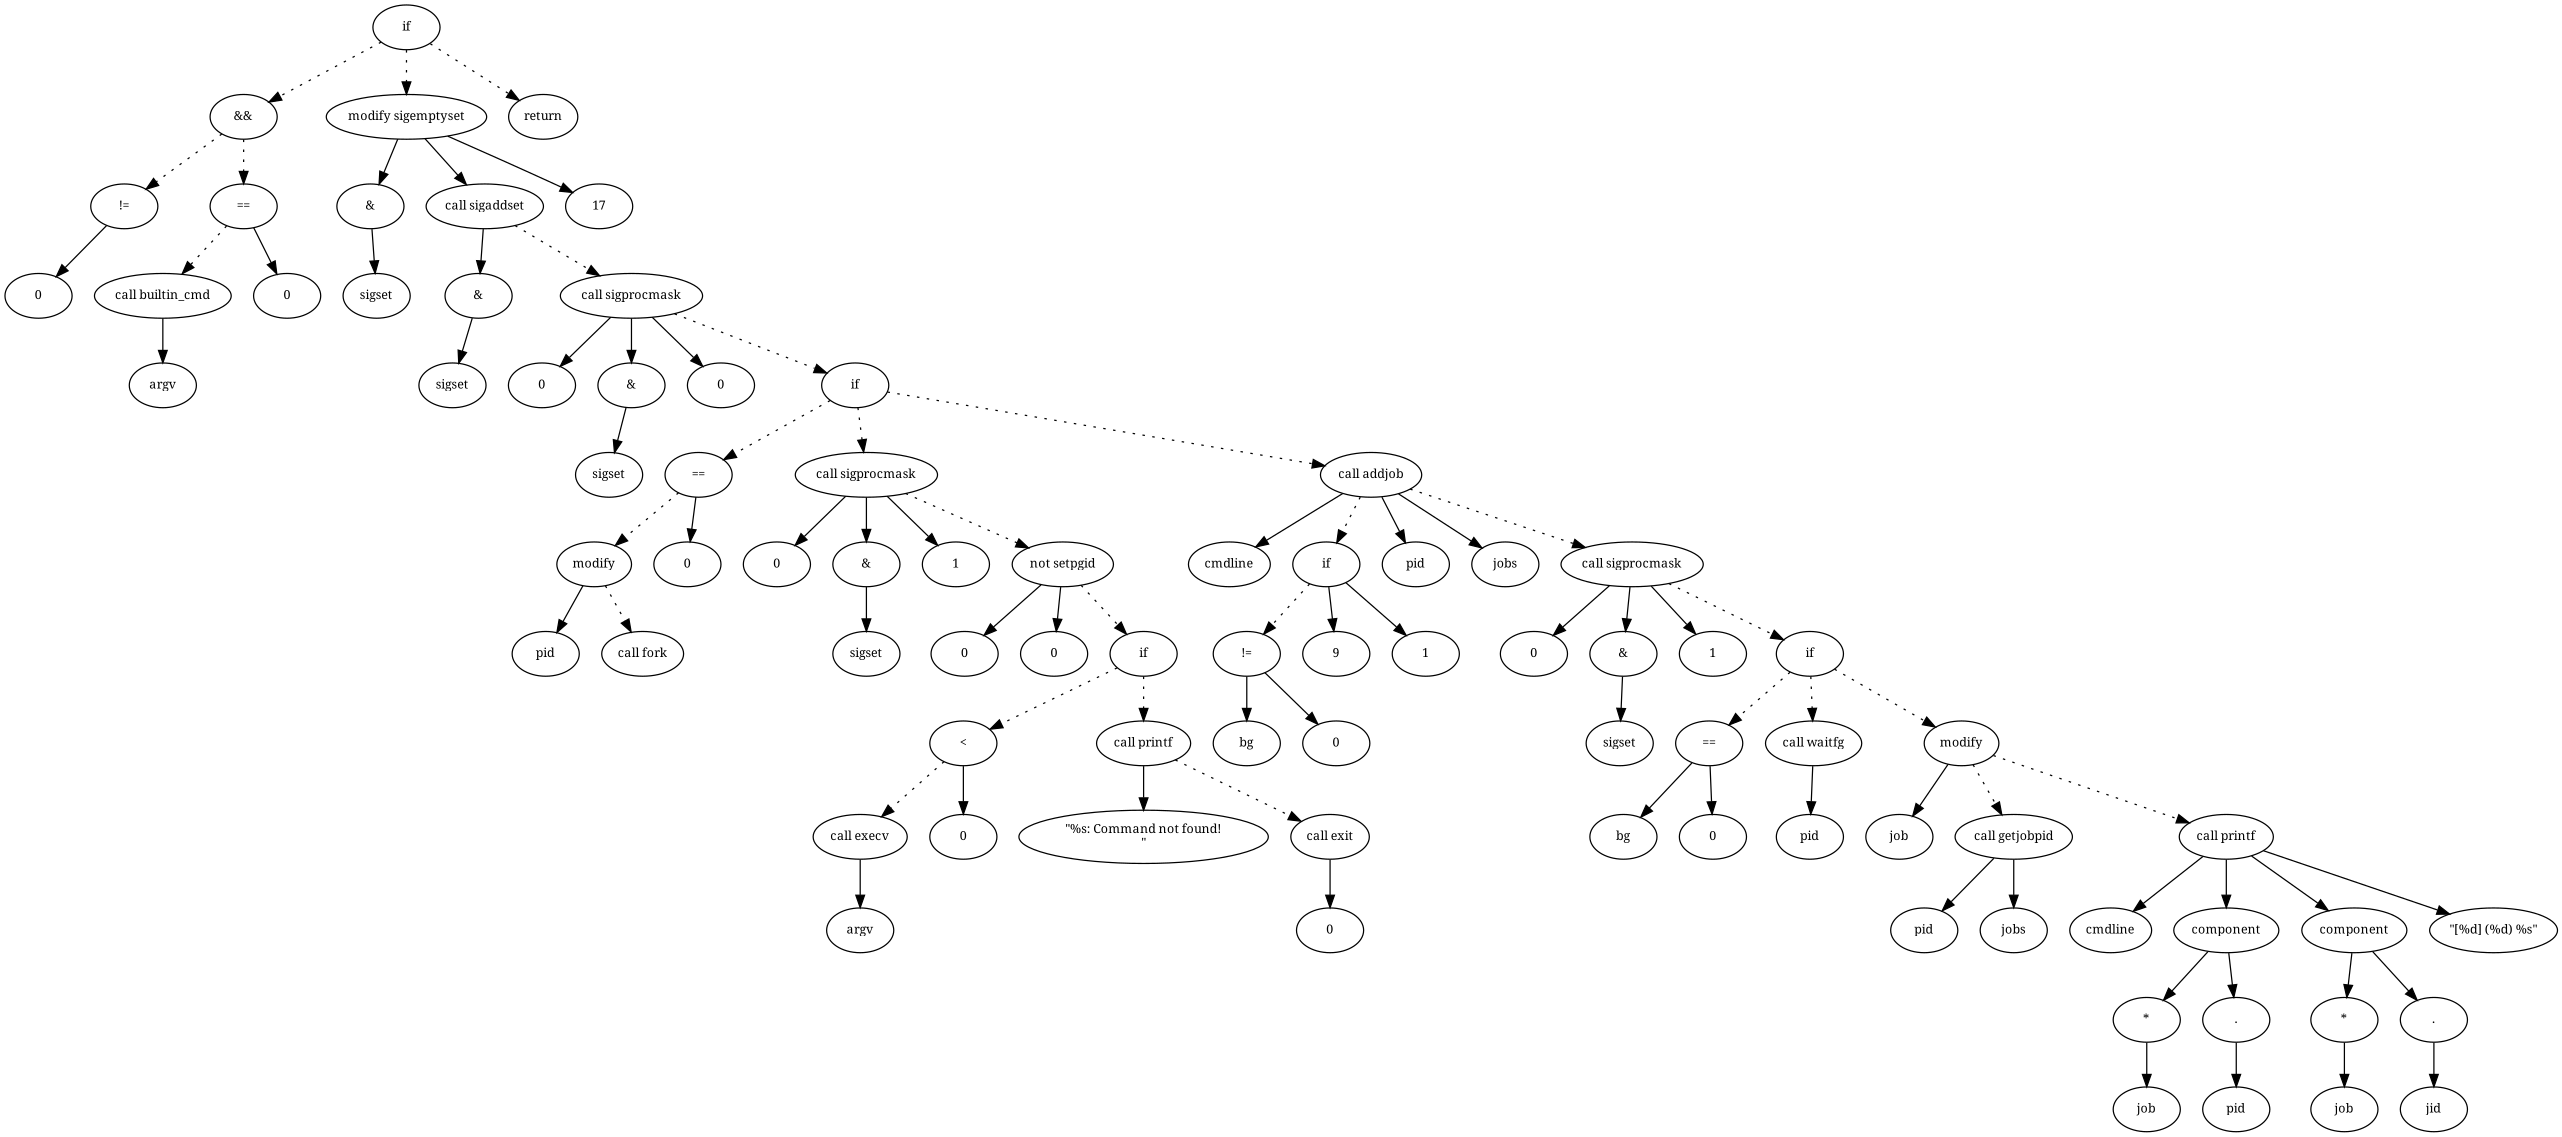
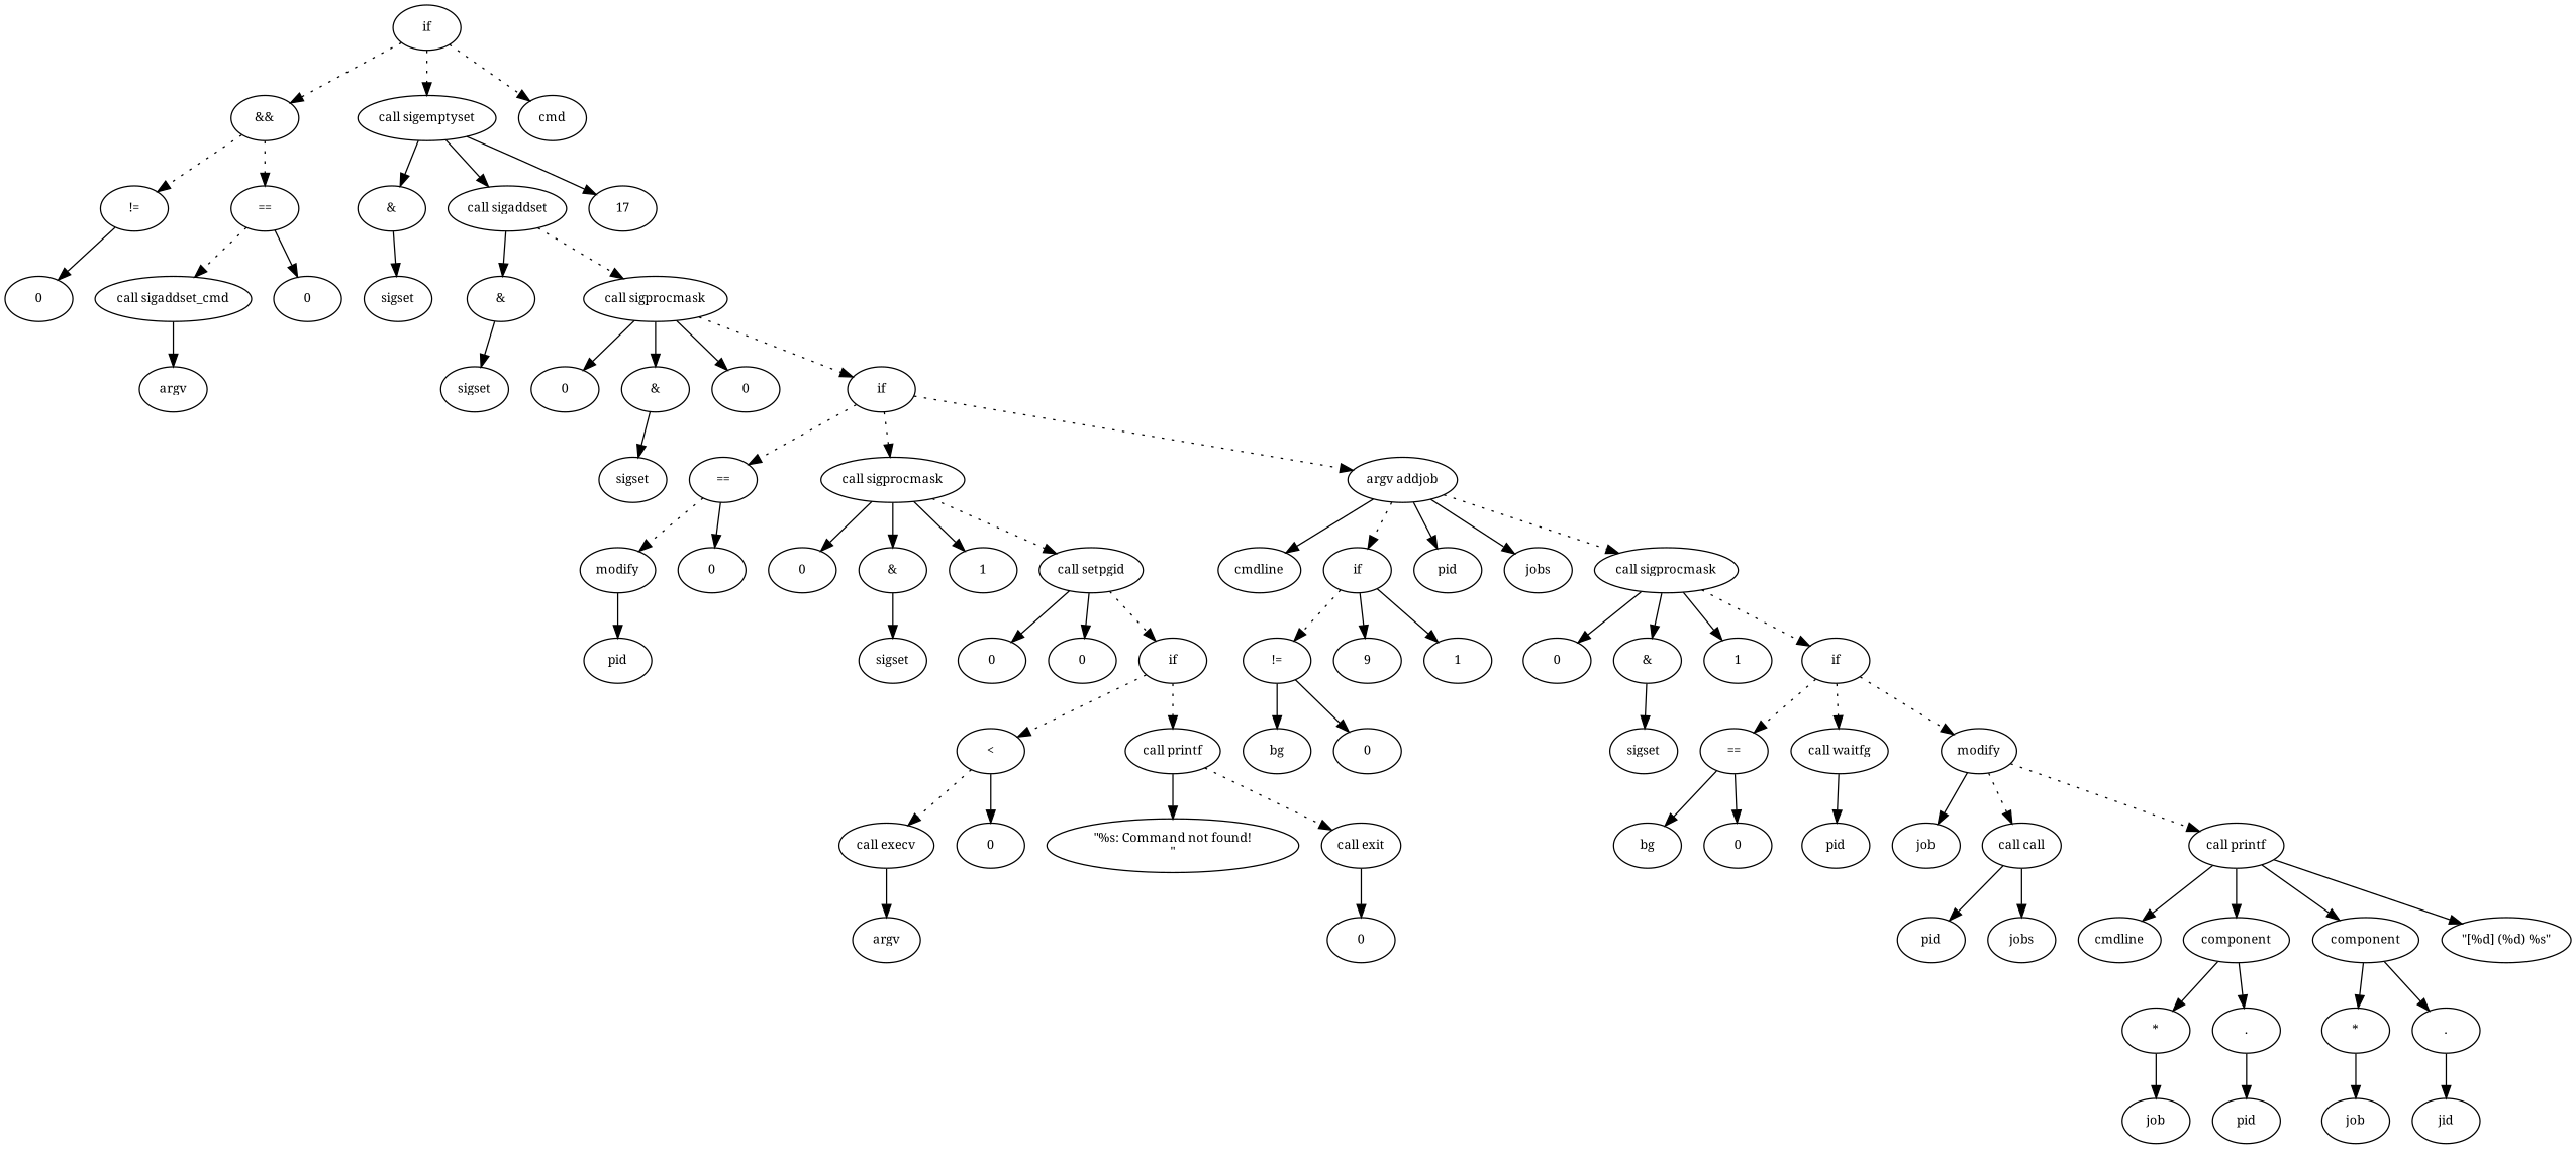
  digraph {
    fontname="Noto Serif"
    fontsize=10
    node [fontname="Noto Serif" fontsize=10 shape=ellipse]
    edge [fontname="Noto Serif" fontsize=10]
    n1 [label=if]
    n2 [label="&&"]
-   n3 [label="modify sigemptyset"]
-   n4 [label=return]
+   n3 [label="call sigemptyset"]
+   n4 [label=cmd]
    n5 [label="!="]
    n6 [label="=="]
    n7 [label="&"]
    n8 [label="call sigaddset"]
    n9 [label=17]
    n10 [label=0]
-   n11 [label="call builtin_cmd"]
+   n11 [label="call sigaddset_cmd"]
    n12 [label=0]
    n13 [label=argv]
    n14 [label=sigset]
    n15 [label="&"]
    n16 [label="call sigprocmask"]
    n17 [label=sigset]
    n18 [label=0]
    n19 [label="&"]
    n20 [label=0]
    n21 [label=if]
    n22 [label=sigset]
    n23 [label="=="]
    n24 [label="call sigprocmask"]
-   n25 [label="call addjob"]
+   n25 [label="argv addjob"]
    n26 [label=modify]
    n27 [label=0]
    n28 [label=0]
    n29 [label="&"]
    n30 [label=1]
-   n31 [label="not setpgid"]
+   n31 [label="call setpgid"]
    n32 [label=cmdline]
    n33 [label=if]
    n34 [label=pid]
    n35 [label=jobs]
    n36 [label="call sigprocmask"]
    n37 [label=pid]
-   n38 [label="call fork"]
    n39 [label=sigset]
    n40 [label=0]
    n41 [label=0]
    n42 [label=if]
    n43 [label="<"]
    n44 [label="call printf"]
    n45 [label="call execv"]
    n46 [label=0]
    n47 [label="\"%s: Command not found!\n\""]
    n48 [label="call exit"]
    n49 [label=argv]
    n50 [label=0]
    n51 [label="!="]
    n52 [label=9]
    n53 [label=1]
    n54 [label=0]
    n55 [label="&"]
    n56 [label=1]
    n57 [label=if]
    n58 [label=bg]
    n59 [label=0]
    n60 [label=sigset]
    n61 [label="=="]
    n62 [label="call waitfg"]
    n63 [label=modify]
    n64 [label=bg]
    n65 [label=0]
    n66 [label=pid]
    n67 [label=job]
-   n68 [label="call getjobpid"]
+   n68 [label="call call"]
    n69 [label="call printf"]
    n70 [label=pid]
    n71 [label=jobs]
    n72 [label=cmdline]
    n73 [label=component]
    n74 [label=component]
    n75 [label="\"[%d] (%d) %s\""]
    n76 [label="*"]
    n77 [label="."]
    n78 [label="*"]
    n79 [label="."]
    n80 [label=job]
    n81 [label=pid]
    n82 [label=job]
    n83 [label=jid]
    n1 -> n2 [style=dotted]
    n1 -> n3 [style=dotted]
    n1 -> n4 [style=dotted]
    n2 -> n5 [style=dotted]
    n2 -> n6 [style=dotted]
    n3 -> n7
    n3 -> n8 [style=solid]
    n3 -> n9
    n5 -> n10
    n6 -> n11 [style=dotted]
    n6 -> n12
    n7 -> n14
    n8 -> n15
    n8 -> n16 [style=dotted]
    n11 -> n13
    n15 -> n17
    n16 -> n18
    n16 -> n19
    n16 -> n20
    n16 -> n21 [style=dotted]
    n19 -> n22
    n21 -> n23 [style=dotted]
    n21 -> n24 [style=dotted]
    n21 -> n25 [style=dotted]
    n23 -> n26 [style=dotted]
    n23 -> n27
    n24 -> n28
    n24 -> n29
    n24 -> n30
    n24 -> n31 [style=dotted]
    n25 -> n32
    n25 -> n33 [style=dotted]
    n25 -> n34
    n25 -> n35
    n25 -> n36 [style=dotted]
    n26 -> n37
-   n26 -> n38 [style=dotted]
    n29 -> n39
    n31 -> n40
    n31 -> n41
    n31 -> n42 [style=dotted]
    n33 -> n51 [style=dotted]
    n33 -> n52
    n33 -> n53
    n36 -> n54
    n36 -> n55
    n36 -> n56
    n36 -> n57 [style=dotted]
    n42 -> n43 [style=dotted]
    n42 -> n44 [style=dotted]
    n43 -> n45 [style=dotted]
    n43 -> n46
    n44 -> n47
    n44 -> n48 [style=dotted]
    n45 -> n49
    n48 -> n50
    n51 -> n58
    n51 -> n59
    n55 -> n60
    n57 -> n61 [style=dotted]
    n57 -> n62 [style=dotted]
    n57 -> n63 [style=dotted]
    n61 -> n64
    n61 -> n65
    n62 -> n66
    n63 -> n67
    n63 -> n68 [style=dotted]
    n63 -> n69 [style=dotted]
    n68 -> n70
    n68 -> n71
    n69 -> n72
    n69 -> n73
    n69 -> n74
    n69 -> n75
    n73 -> n76
    n73 -> n77
    n74 -> n78
    n74 -> n79
    n76 -> n80
    n77 -> n81
    n78 -> n82
    n79 -> n83
  }
